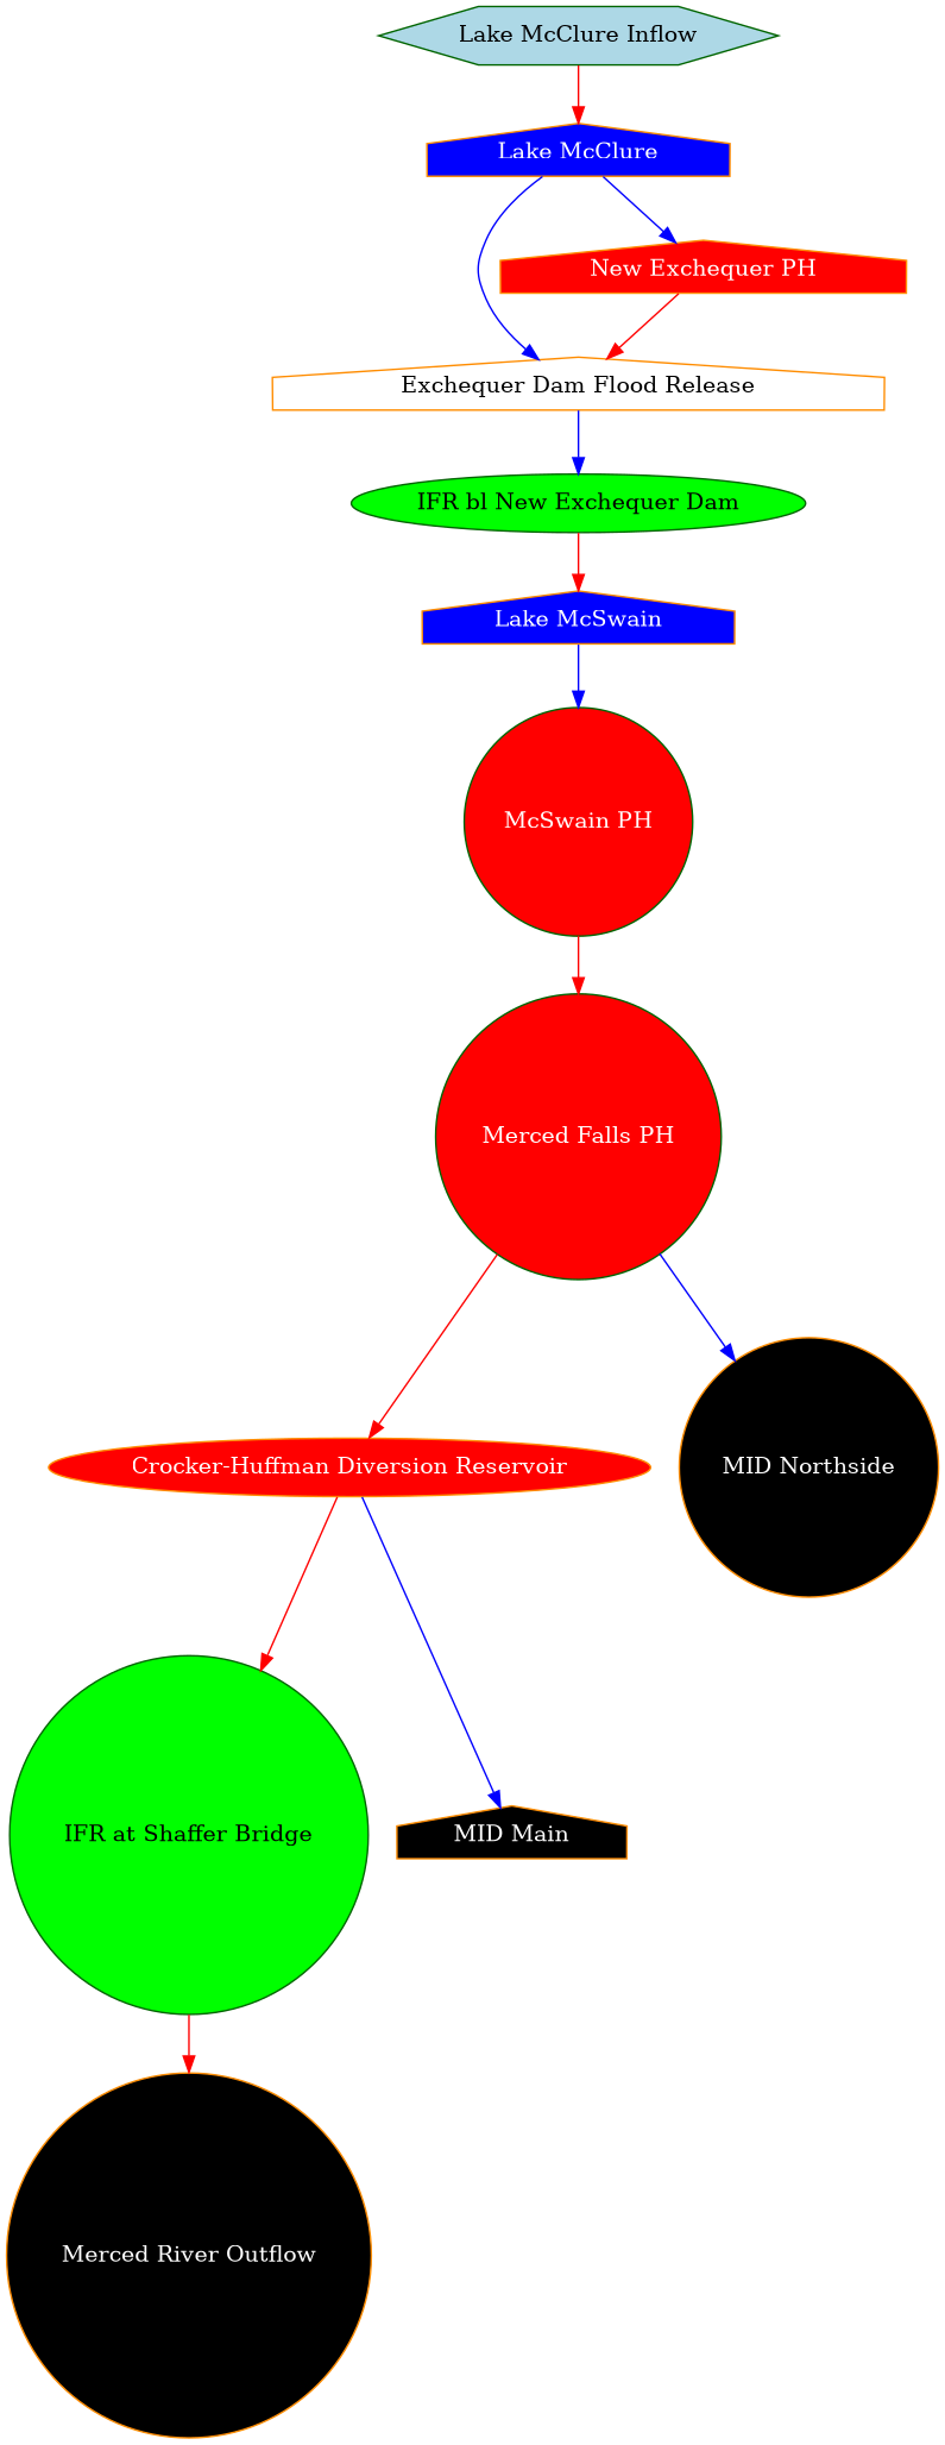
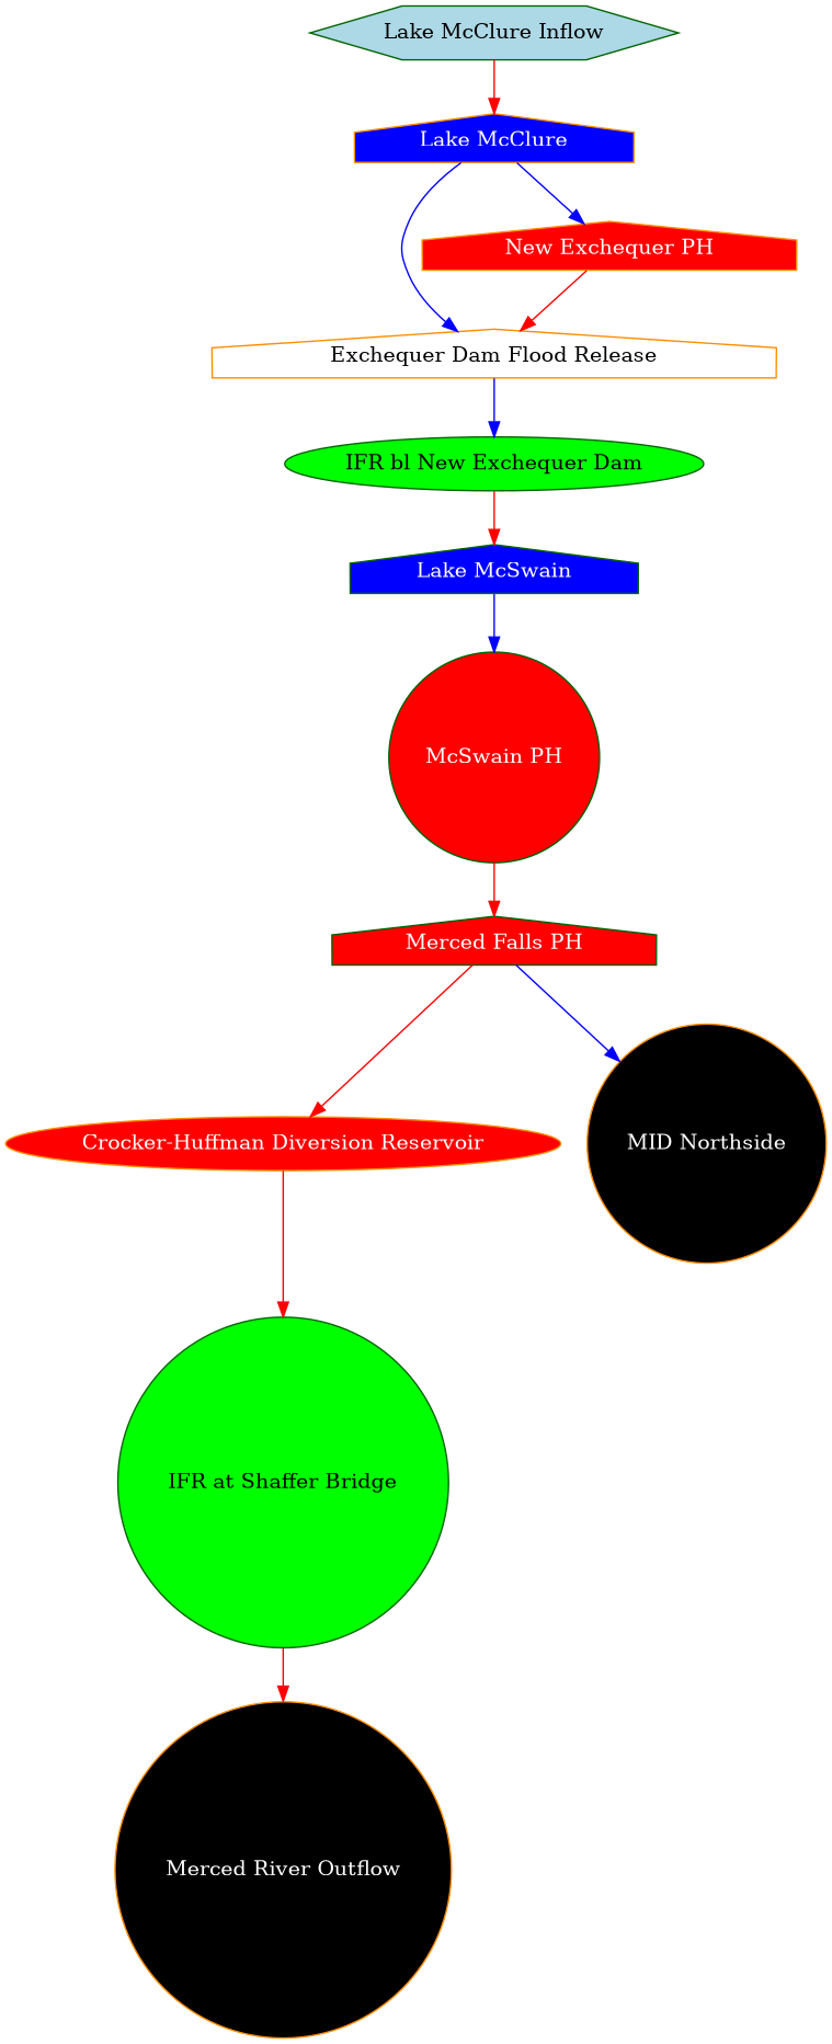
  digraph {
    node [color=darkorange fillcolor=red fontcolor=white shape=house style=filled]
    edge [color=red]
    "Lake McClure Inflow" [color=darkgreen fillcolor=lightblue fontcolor=black shape=hexagon]
    "Lake McClure" [fillcolor=blue]
    "Exchequer Dam Flood Release" [fillcolor=white fontcolor=black]
    "New Exchequer PH"
    "IFR bl New Exchequer Dam" [color=darkgreen fillcolor=green fontcolor=black shape=ellipse]
-   "Lake McSwain" [fillcolor=blue]
+   "Lake McSwain" [color=darkgreen fillcolor=blue]
    "McSwain PH" [color=darkgreen shape=circle]
    "Crocker-Huffman Diversion Reservoir" [shape=ellipse]
    "IFR at Shaffer Bridge" [color=darkgreen fillcolor=green fontcolor=black shape=circle]
-   "MID Main" [fillcolor=black]
    "Merced River Outflow" [fillcolor=black shape=circle]
-   "Merced Falls PH" [color=darkgreen shape=circle]
+   "Merced Falls PH" [color=darkgreen]
    "MID Northside" [fillcolor=black shape=circle]
    "Lake McClure Inflow" -> "Lake McClure"
    "Lake McClure" -> "Exchequer Dam Flood Release" [color=blue]
    "Lake McClure" -> "New Exchequer PH" [color=blue]
    "Exchequer Dam Flood Release" -> "IFR bl New Exchequer Dam" [color=blue]
    "New Exchequer PH" -> "Exchequer Dam Flood Release"
    "IFR bl New Exchequer Dam" -> "Lake McSwain"
    "Lake McSwain" -> "McSwain PH" [color=blue]
    "McSwain PH" -> "Merced Falls PH"
    "Crocker-Huffman Diversion Reservoir" -> "IFR at Shaffer Bridge"
-   "Crocker-Huffman Diversion Reservoir" -> "MID Main" [color=blue]
    "IFR at Shaffer Bridge" -> "Merced River Outflow"
    "Merced Falls PH" -> "Crocker-Huffman Diversion Reservoir"
    "Merced Falls PH" -> "MID Northside" [color=blue]
  }
